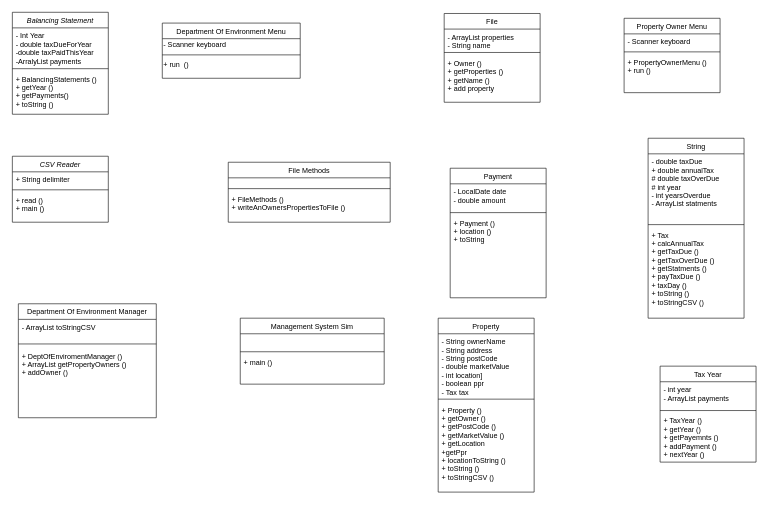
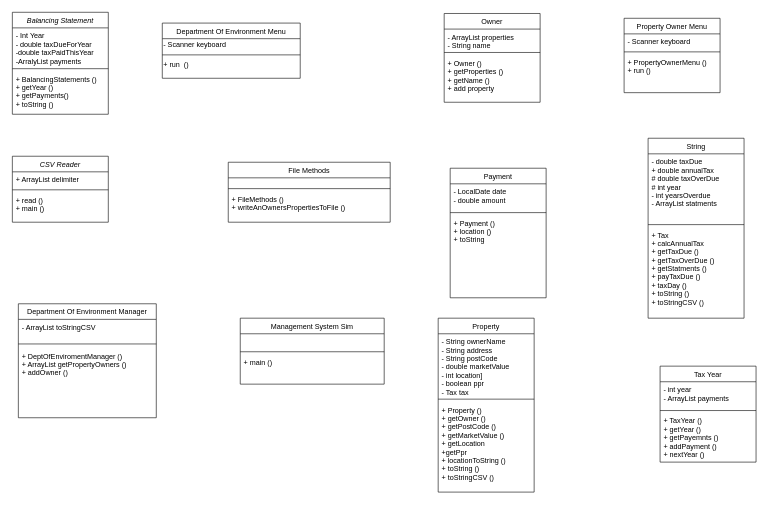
  <mxCell id="0" />
  <mxCell id="1" parent="0" />
  <mxCell id="2" value="Balancing Statement" style="swimlane;fontStyle=2;align=center;verticalAlign=top;childLayout=stackLayout;horizontal=1;startSize=26;horizontalStack=0;resizeParent=1;resizeLast=0;collapsible=1;marginBottom=0;rounded=0;shadow=0;strokeWidth=1;" parent="1" vertex="1"><mxGeometry x="20" width="160" height="170" as="geometry" y="20"><mxRectangle x="230" y="140" width="160" height="26" as="alternateBounds" /></mxGeometry></mxCell>
  <mxCell id="3" value="- Int Year&#10;- double taxDueForYear&#10;-double taxPaidThisYear&#10;-ArralyList payments" style="text;align=left;verticalAlign=top;spacingLeft=4;spacingRight=4;overflow=hidden;rotatable=0;points=[[0,0.5],[1,0.5]];portConstraint=eastwest;rounded=0;shadow=0;html=0;" parent="2" vertex="1"><mxGeometry y="26" width="160" height="64" as="geometry" /></mxCell>
  <mxCell id="4" value="" style="line;html=1;strokeWidth=1;align=left;verticalAlign=middle;spacingTop=-1;spacingLeft=3;spacingRight=3;rotatable=0;labelPosition=right;points=[];portConstraint=eastwest;" parent="2" vertex="1"><mxGeometry y="90" width="160" height="8" as="geometry" /></mxCell>
  <mxCell id="5" value="+ BalancingStatements ()&#10;+ getYear ()&#10;+ getPayments()&#10;+ toString ()" style="text;align=left;verticalAlign=top;spacingLeft=4;spacingRight=4;overflow=hidden;rotatable=0;points=[[0,0.5],[1,0.5]];portConstraint=eastwest;rounded=0;shadow=0;html=0;" vertex="1" parent="2"><mxGeometry y="98" width="160" height="64" as="geometry" /></mxCell>
  <mxCell id="6" value="Department Of Environment Manager" style="swimlane;fontStyle=0;align=center;verticalAlign=top;childLayout=stackLayout;horizontal=1;startSize=26;horizontalStack=0;resizeParent=1;resizeLast=0;collapsible=1;marginBottom=0;rounded=0;shadow=0;strokeWidth=1;" parent="1" vertex="1"><mxGeometry x="30" y="506" width="230" height="190" as="geometry"><mxRectangle x="340" y="380" width="170" height="26" as="alternateBounds" /></mxGeometry></mxCell>
  <mxCell id="7" value="- ArrayList toStringCSV" style="text;align=left;verticalAlign=top;spacingLeft=4;spacingRight=4;overflow=hidden;rotatable=0;points=[[0,0.5],[1,0.5]];portConstraint=eastwest;rounded=0;shadow=0;html=0;" vertex="1" parent="6"><mxGeometry y="26" width="230" height="34" as="geometry" /></mxCell>
  <mxCell id="8" value="" style="line;html=1;strokeWidth=1;align=left;verticalAlign=middle;spacingTop=-1;spacingLeft=3;spacingRight=3;rotatable=0;labelPosition=right;points=[];portConstraint=eastwest;" vertex="1" parent="6"><mxGeometry y="60" width="230" height="14" as="geometry" /></mxCell>
  <mxCell id="9" value="+ DeptOfEnviromentManager ()&#10;+ ArrayList getPropertyOwners ()&#10;+ addOwner ()&#10;" style="text;align=left;verticalAlign=top;spacingLeft=4;spacingRight=4;overflow=hidden;rotatable=0;points=[[0,0.5],[1,0.5]];portConstraint=eastwest;rounded=0;shadow=0;html=0;" vertex="1" parent="6"><mxGeometry y="74" width="230" height="56" as="geometry" /></mxCell>
  <mxCell id="10" value="File Methods" style="swimlane;fontStyle=0;align=center;verticalAlign=top;childLayout=stackLayout;horizontal=1;startSize=26;horizontalStack=0;resizeParent=1;resizeLast=0;collapsible=1;marginBottom=0;rounded=0;shadow=0;strokeWidth=1;" parent="1" vertex="1"><mxGeometry x="380" y="270" width="270" height="100" as="geometry"><mxRectangle x="550" y="140" width="160" height="26" as="alternateBounds" /></mxGeometry></mxCell>
  <mxCell id="11" value=" " style="text;align=left;verticalAlign=top;spacingLeft=4;spacingRight=4;overflow=hidden;rotatable=0;points=[[0,0.5],[1,0.5]];portConstraint=eastwest;rounded=0;shadow=0;html=0;" parent="10" vertex="1"><mxGeometry y="26" width="270" height="14" as="geometry" /></mxCell>
  <mxCell id="12" value="" style="line;html=1;strokeWidth=1;align=left;verticalAlign=middle;spacingTop=-1;spacingLeft=3;spacingRight=3;rotatable=0;labelPosition=right;points=[];portConstraint=eastwest;" parent="10" vertex="1"><mxGeometry y="40" width="270" height="8" as="geometry" /></mxCell>
  <mxCell id="13" value="+ FileMethods ()&#10;+ writeAnOwnersPropertiesToFile ()" style="text;align=left;verticalAlign=top;spacingLeft=4;spacingRight=4;overflow=hidden;rotatable=0;points=[[0,0.5],[1,0.5]];portConstraint=eastwest;rounded=0;shadow=0;html=0;" vertex="1" parent="10"><mxGeometry y="48" width="270" height="42" as="geometry" /></mxCell>
  <mxCell id="14" value="CSV Reader" style="swimlane;fontStyle=2;align=center;verticalAlign=top;childLayout=stackLayout;horizontal=1;startSize=26;horizontalStack=0;resizeParent=1;resizeLast=0;collapsible=1;marginBottom=0;rounded=0;shadow=0;strokeWidth=1;" vertex="1" parent="1"><mxGeometry x="20" y="260" width="160" height="110" as="geometry"><mxRectangle x="120" y="360" width="160" height="26" as="alternateBounds" /></mxGeometry></mxCell>
- <mxCell id="15" value="+ String delimiter" style="text;align=left;verticalAlign=top;spacingLeft=4;spacingRight=4;overflow=hidden;rotatable=0;points=[[0,0.5],[1,0.5]];portConstraint=eastwest;rounded=0;shadow=0;html=0;" vertex="1" parent="14"><mxGeometry y="26" width="160" height="26" as="geometry" /></mxCell>
+ <mxCell id="15" value="+ ArrayList delimiter" style="text;align=left;verticalAlign=top;spacingLeft=4;spacingRight=4;overflow=hidden;rotatable=0;points=[[0,0.5],[1,0.5]];portConstraint=eastwest;rounded=0;shadow=0;html=0;" vertex="1" parent="14"><mxGeometry y="26" width="160" height="26" as="geometry" /></mxCell>
  <mxCell id="16" value="" style="line;html=1;strokeWidth=1;align=left;verticalAlign=middle;spacingTop=-1;spacingLeft=3;spacingRight=3;rotatable=0;labelPosition=right;points=[];portConstraint=eastwest;" vertex="1" parent="14"><mxGeometry y="52" width="160" height="8" as="geometry" /></mxCell>
  <mxCell id="17" value="+ read ()&#10;+ main ()" style="text;align=left;verticalAlign=top;spacingLeft=4;spacingRight=4;overflow=hidden;rotatable=0;points=[[0,0.5],[1,0.5]];portConstraint=eastwest;rounded=0;shadow=0;html=0;" vertex="1" parent="14"><mxGeometry y="60" width="160" height="50" as="geometry" /></mxCell>
  <mxCell id="18" value="Department Of Environment Menu" style="swimlane;fontStyle=0;align=center;verticalAlign=top;childLayout=stackLayout;horizontal=1;startSize=26;horizontalStack=0;resizeParent=1;resizeLast=0;collapsible=1;marginBottom=0;rounded=0;shadow=0;strokeWidth=1;" vertex="1" parent="1"><mxGeometry x="270" y="38" width="230" height="92" as="geometry"><mxRectangle x="340" y="380" width="170" height="26" as="alternateBounds" /></mxGeometry></mxCell>
  <mxCell id="19" value="- Scanner keyboard" style="text;html=1;align=left;verticalAlign=middle;resizable=0;points=[];autosize=1;" vertex="1" parent="18"><mxGeometry y="26" width="230" height="20" as="geometry" /></mxCell>
  <mxCell id="20" value="" style="line;html=1;strokeWidth=1;align=left;verticalAlign=middle;spacingTop=-1;spacingLeft=3;spacingRight=3;rotatable=0;labelPosition=right;points=[];portConstraint=eastwest;" vertex="1" parent="18"><mxGeometry y="46" width="230" height="14" as="geometry" /></mxCell>
  <mxCell id="21" value="+ run&amp;nbsp; ()" style="text;html=1;align=left;verticalAlign=middle;resizable=0;points=[];autosize=1;" vertex="1" parent="18"><mxGeometry y="60" width="230" height="20" as="geometry" /></mxCell>
  <mxCell id="22" value=" " style="text;align=left;verticalAlign=top;spacingLeft=4;spacingRight=4;overflow=hidden;rotatable=0;points=[[0,0.5],[1,0.5]];portConstraint=eastwest;rounded=0;shadow=0;html=0;" vertex="1" parent="1"><mxGeometry x="360" y="516" width="160" height="26" as="geometry" /></mxCell>
  <mxCell id="23" value="Management System Sim" style="swimlane;fontStyle=0;align=center;verticalAlign=top;childLayout=stackLayout;horizontal=1;startSize=26;horizontalStack=0;resizeParent=1;resizeLast=0;collapsible=1;marginBottom=0;rounded=0;shadow=0;strokeWidth=1;" vertex="1" parent="1"><mxGeometry x="400" y="530" width="240" height="110" as="geometry"><mxRectangle x="550" y="140" width="160" height="26" as="alternateBounds" /></mxGeometry></mxCell>
  <mxCell id="24" value=" " style="text;align=left;verticalAlign=top;spacingLeft=4;spacingRight=4;overflow=hidden;rotatable=0;points=[[0,0.5],[1,0.5]];portConstraint=eastwest;rounded=0;shadow=0;html=0;" vertex="1" parent="23"><mxGeometry y="26" width="240" height="26" as="geometry" /></mxCell>
  <mxCell id="25" value="" style="line;html=1;strokeWidth=1;align=left;verticalAlign=middle;spacingTop=-1;spacingLeft=3;spacingRight=3;rotatable=0;labelPosition=right;points=[];portConstraint=eastwest;" vertex="1" parent="23"><mxGeometry y="52" width="240" height="8" as="geometry" /></mxCell>
  <mxCell id="26" value="+ main ()" style="text;align=left;verticalAlign=top;spacingLeft=4;spacingRight=4;overflow=hidden;rotatable=0;points=[[0,0.5],[1,0.5]];portConstraint=eastwest;rounded=0;shadow=0;html=0;" vertex="1" parent="23"><mxGeometry y="60" width="240" height="40" as="geometry" /></mxCell>
- <mxCell id="27" value="File" style="swimlane;fontStyle=0;align=center;verticalAlign=top;childLayout=stackLayout;horizontal=1;startSize=26;horizontalStack=0;resizeParent=1;resizeLast=0;collapsible=1;marginBottom=0;rounded=0;shadow=0;strokeWidth=1;" vertex="1" parent="1"><mxGeometry x="740" y="22" width="160" height="148" as="geometry"><mxRectangle x="550" y="140" width="160" height="26" as="alternateBounds" /></mxGeometry></mxCell>
+ <mxCell id="27" value="Owner" style="swimlane;fontStyle=0;align=center;verticalAlign=top;childLayout=stackLayout;horizontal=1;startSize=26;horizontalStack=0;resizeParent=1;resizeLast=0;collapsible=1;marginBottom=0;rounded=0;shadow=0;strokeWidth=1;" vertex="1" parent="1"><mxGeometry x="740" y="22" width="160" height="148" as="geometry"><mxRectangle x="550" y="140" width="160" height="26" as="alternateBounds" /></mxGeometry></mxCell>
  <mxCell id="28" value="- ArrayList properties&#10;- String name" style="text;align=left;verticalAlign=top;spacingLeft=4;spacingRight=4;overflow=hidden;rotatable=0;points=[[0,0.5],[1,0.5]];portConstraint=eastwest;rounded=0;shadow=0;html=0;" vertex="1" parent="27"><mxGeometry y="26" width="160" height="34" as="geometry" /></mxCell>
  <mxCell id="29" value="" style="line;html=1;strokeWidth=1;align=left;verticalAlign=middle;spacingTop=-1;spacingLeft=3;spacingRight=3;rotatable=0;labelPosition=right;points=[];portConstraint=eastwest;" vertex="1" parent="27"><mxGeometry y="60" width="160" height="10" as="geometry" /></mxCell>
  <mxCell id="30" value="+ Owner ()&#10;+ getProperties ()&#10;+ getName ()&#10;+ add property" style="text;align=left;verticalAlign=top;spacingLeft=4;spacingRight=4;overflow=hidden;rotatable=0;points=[[0,0.5],[1,0.5]];portConstraint=eastwest;rounded=0;shadow=0;html=0;" vertex="1" parent="27"><mxGeometry y="70" width="160" height="64" as="geometry" /></mxCell>
  <mxCell id="31" value="Payment" style="swimlane;fontStyle=0;align=center;verticalAlign=top;childLayout=stackLayout;horizontal=1;startSize=26;horizontalStack=0;resizeParent=1;resizeLast=0;collapsible=1;marginBottom=0;rounded=0;shadow=0;strokeWidth=1;" vertex="1" parent="1"><mxGeometry x="750" y="280" width="160" height="216" as="geometry"><mxRectangle x="550" y="140" width="160" height="26" as="alternateBounds" /></mxGeometry></mxCell>
  <mxCell id="32" value="- LocalDate date&#10;- double amount" style="text;align=left;verticalAlign=top;spacingLeft=4;spacingRight=4;overflow=hidden;rotatable=0;points=[[0,0.5],[1,0.5]];portConstraint=eastwest;rounded=0;shadow=0;html=0;" vertex="1" parent="31"><mxGeometry y="26" width="160" height="44" as="geometry" /></mxCell>
  <mxCell id="33" value="" style="line;html=1;strokeWidth=1;align=left;verticalAlign=middle;spacingTop=-1;spacingLeft=3;spacingRight=3;rotatable=0;labelPosition=right;points=[];portConstraint=eastwest;" vertex="1" parent="31"><mxGeometry y="70" width="160" height="8" as="geometry" /></mxCell>
  <mxCell id="34" value="+ Payment ()&#10;+ location ()&#10;+ toString" style="text;align=left;verticalAlign=top;spacingLeft=4;spacingRight=4;overflow=hidden;rotatable=0;points=[[0,0.5],[1,0.5]];portConstraint=eastwest;rounded=0;shadow=0;html=0;" vertex="1" parent="31"><mxGeometry y="78" width="160" height="64" as="geometry" /></mxCell>
  <mxCell id="35" value="Property" style="swimlane;fontStyle=0;align=center;verticalAlign=top;childLayout=stackLayout;horizontal=1;startSize=26;horizontalStack=0;resizeParent=1;resizeLast=0;collapsible=1;marginBottom=0;rounded=0;shadow=0;strokeWidth=1;" vertex="1" parent="1"><mxGeometry x="730" y="530" width="160" height="290" as="geometry"><mxRectangle x="550" y="140" width="160" height="26" as="alternateBounds" /></mxGeometry></mxCell>
  <mxCell id="36" value="- String ownerName&#10;- String address&#10;- String postCode&#10;- double marketValue&#10;- int location]&#10;- boolean ppr&#10;- Tax tax" style="text;align=left;verticalAlign=top;spacingLeft=4;spacingRight=4;overflow=hidden;rotatable=0;points=[[0,0.5],[1,0.5]];portConstraint=eastwest;rounded=0;shadow=0;html=0;" vertex="1" parent="35"><mxGeometry y="26" width="160" height="104" as="geometry" /></mxCell>
  <mxCell id="37" value="" style="line;html=1;strokeWidth=1;align=left;verticalAlign=middle;spacingTop=-1;spacingLeft=3;spacingRight=3;rotatable=0;labelPosition=right;points=[];portConstraint=eastwest;" vertex="1" parent="35"><mxGeometry y="130" width="160" height="10" as="geometry" /></mxCell>
  <mxCell id="38" value="+ Property ()&#10;+ getOwner ()&#10;+ getPostCode ()&#10;+ getMarketValue ()&#10;+ getLocation&#10;+getPpr&#10;+ locationToString ()&#10;+ toString ()&#10;+ toStringCSV ()" style="text;align=left;verticalAlign=top;spacingLeft=4;spacingRight=4;overflow=hidden;rotatable=0;points=[[0,0.5],[1,0.5]];portConstraint=eastwest;rounded=0;shadow=0;html=0;" vertex="1" parent="35"><mxGeometry y="140" width="160" height="140" as="geometry" /></mxCell>
  <mxCell id="39" value="Property Owner Menu" style="swimlane;fontStyle=0;align=center;verticalAlign=top;childLayout=stackLayout;horizontal=1;startSize=26;horizontalStack=0;resizeParent=1;resizeLast=0;collapsible=1;marginBottom=0;rounded=0;shadow=0;strokeWidth=1;" vertex="1" parent="1"><mxGeometry x="1040" y="30" width="160" height="124" as="geometry"><mxRectangle x="550" y="140" width="160" height="26" as="alternateBounds" /></mxGeometry></mxCell>
  <mxCell id="40" value="- Scanner keyboard" style="text;align=left;verticalAlign=top;spacingLeft=4;spacingRight=4;overflow=hidden;rotatable=0;points=[[0,0.5],[1,0.5]];portConstraint=eastwest;rounded=0;shadow=0;html=0;" vertex="1" parent="39"><mxGeometry y="26" width="160" height="26" as="geometry" /></mxCell>
  <mxCell id="41" value="" style="line;html=1;strokeWidth=1;align=left;verticalAlign=middle;spacingTop=-1;spacingLeft=3;spacingRight=3;rotatable=0;labelPosition=right;points=[];portConstraint=eastwest;" vertex="1" parent="39"><mxGeometry y="52" width="160" height="8" as="geometry" /></mxCell>
  <mxCell id="42" value="+ PropertyOwnerMenu ()&#10;+ run ()" style="text;align=left;verticalAlign=top;spacingLeft=4;spacingRight=4;overflow=hidden;rotatable=0;points=[[0,0.5],[1,0.5]];portConstraint=eastwest;rounded=0;shadow=0;html=0;" vertex="1" parent="39"><mxGeometry y="60" width="160" height="64" as="geometry" /></mxCell>
  <mxCell id="43" value="Tax Year" style="swimlane;fontStyle=0;align=center;verticalAlign=top;childLayout=stackLayout;horizontal=1;startSize=26;horizontalStack=0;resizeParent=1;resizeLast=0;collapsible=1;marginBottom=0;rounded=0;shadow=0;strokeWidth=1;" vertex="1" parent="1"><mxGeometry x="1100" y="610" width="160" height="160" as="geometry"><mxRectangle x="550" y="140" width="160" height="26" as="alternateBounds" /></mxGeometry></mxCell>
  <mxCell id="44" value="- int year&#10;- ArrayList payments" style="text;align=left;verticalAlign=top;spacingLeft=4;spacingRight=4;overflow=hidden;rotatable=0;points=[[0,0.5],[1,0.5]];portConstraint=eastwest;rounded=0;shadow=0;html=0;" vertex="1" parent="43"><mxGeometry y="26" width="160" height="44" as="geometry" /></mxCell>
  <mxCell id="45" value="" style="line;html=1;strokeWidth=1;align=left;verticalAlign=middle;spacingTop=-1;spacingLeft=3;spacingRight=3;rotatable=0;labelPosition=right;points=[];portConstraint=eastwest;" vertex="1" parent="43"><mxGeometry y="70" width="160" height="8" as="geometry" /></mxCell>
  <mxCell id="46" value="+ TaxYear ()&#10;+ getYear ()&#10;+ getPayemnts ()&#10;+ addPayment ()&#10;+ nextYear ()" style="text;align=left;verticalAlign=top;spacingLeft=4;spacingRight=4;overflow=hidden;rotatable=0;points=[[0,0.5],[1,0.5]];portConstraint=eastwest;rounded=0;shadow=0;html=0;" vertex="1" parent="43"><mxGeometry y="78" width="160" height="82" as="geometry" /></mxCell>
  <mxCell id="47" value="String" style="swimlane;fontStyle=0;align=center;verticalAlign=top;childLayout=stackLayout;horizontal=1;startSize=26;horizontalStack=0;resizeParent=1;resizeLast=0;collapsible=1;marginBottom=0;rounded=0;shadow=0;strokeWidth=1;" vertex="1" parent="1"><mxGeometry x="1080" y="230" width="160" height="300" as="geometry"><mxRectangle x="550" y="140" width="160" height="26" as="alternateBounds" /></mxGeometry></mxCell>
  <mxCell id="48" value="- double taxDue&#10;+ double annualTax&#10;# double taxOverDue&#10;# int year&#10;- int yearsOverdue&#10;- ArrayList statments" style="text;align=left;verticalAlign=top;spacingLeft=4;spacingRight=4;overflow=hidden;rotatable=0;points=[[0,0.5],[1,0.5]];portConstraint=eastwest;rounded=0;shadow=0;html=0;" vertex="1" parent="47"><mxGeometry y="26" width="160" height="114" as="geometry" /></mxCell>
  <mxCell id="49" value="" style="line;html=1;strokeWidth=1;align=left;verticalAlign=middle;spacingTop=-1;spacingLeft=3;spacingRight=3;rotatable=0;labelPosition=right;points=[];portConstraint=eastwest;" vertex="1" parent="47"><mxGeometry y="140" width="160" height="8" as="geometry" /></mxCell>
  <mxCell id="50" value="+ Tax&#10;+ calcAnnualTax&#10;+ getTaxDue ()&#10;+ getTaxOverDue ()&#10;+ getStatments ()&#10;+ payTaxDue ()&#10;+ taxDay ()&#10;+ toString ()&#10;+ toStringCSV ()" style="text;align=left;verticalAlign=top;spacingLeft=4;spacingRight=4;overflow=hidden;rotatable=0;points=[[0,0.5],[1,0.5]];portConstraint=eastwest;rounded=0;shadow=0;html=0;" vertex="1" parent="47"><mxGeometry y="148" width="160" height="142" as="geometry" /></mxCell>
